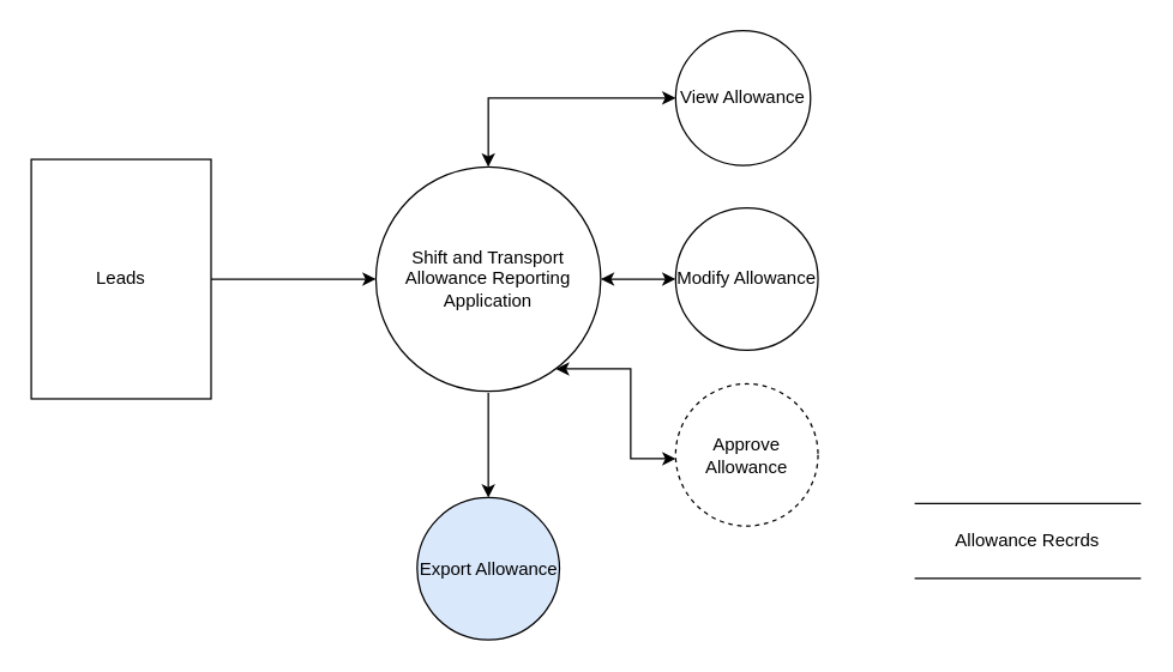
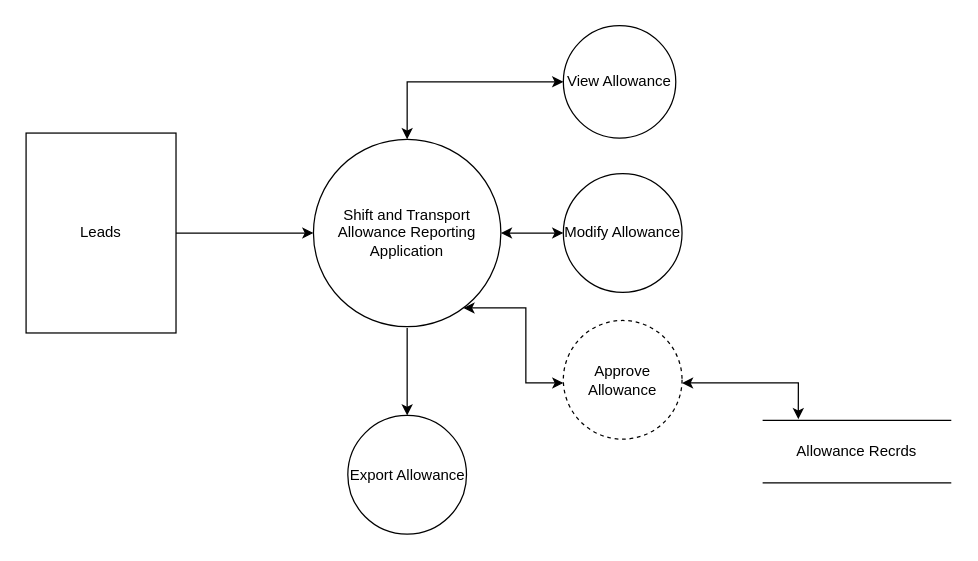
  <mxCell id="0" />
  <mxCell id="1" parent="0" />
  <mxCell id="2" style="edgeStyle=orthogonalEdgeStyle;rounded=0;orthogonalLoop=1;jettySize=auto;html=1;exitX=1;exitY=0.5;exitDx=0;exitDy=0;entryX=0;entryY=0.5;entryDx=0;entryDy=0;" edge="1" parent="1" source="3" target="4"><mxGeometry relative="1" as="geometry" /></mxCell>
  <mxCell id="3" value="Leads" style="rounded=0;whiteSpace=wrap;html=1;" vertex="1" parent="1"><mxGeometry x="20" y="106" width="120" height="160" as="geometry" /></mxCell>
  <mxCell id="4" value="Shift and Transport Allowance Reporting Application" style="ellipse;whiteSpace=wrap;html=1;aspect=fixed;" vertex="1" parent="1"><mxGeometry x="250" y="111" width="150" height="150" as="geometry" /></mxCell>
  <mxCell id="5" value="Allowance Recrds" style="shape=partialRectangle;whiteSpace=wrap;html=1;left=0;right=0;fillColor=none;" vertex="1" parent="1"><mxGeometry x="610" y="336" width="150" height="50" as="geometry" /></mxCell>
  <mxCell id="6" style="edgeStyle=orthogonalEdgeStyle;rounded=0;orthogonalLoop=1;jettySize=auto;html=1;entryX=0.5;entryY=0;entryDx=0;entryDy=0;startArrow=classic;startFill=1;endArrow=classic;endFill=1;" edge="1" parent="1" source="7" target="4"><mxGeometry relative="1" as="geometry" /></mxCell>
  <mxCell id="7" value="View Allowance" style="ellipse;whiteSpace=wrap;html=1;aspect=fixed;" vertex="1" parent="1"><mxGeometry x="450" y="20" width="90" height="90" as="geometry" /></mxCell>
  <mxCell id="8" style="edgeStyle=orthogonalEdgeStyle;rounded=0;orthogonalLoop=1;jettySize=auto;html=1;entryX=1;entryY=0.5;entryDx=0;entryDy=0;startArrow=classic;startFill=1;endArrow=classic;endFill=1;" edge="1" parent="1" source="9" target="4"><mxGeometry relative="1" as="geometry" /></mxCell>
  <mxCell id="9" value="Modify Allowance" style="ellipse;whiteSpace=wrap;html=1;aspect=fixed;" vertex="1" parent="1"><mxGeometry x="450" y="138.5" width="95" height="95" as="geometry" /></mxCell>
+ <mxCell id="10" style="edgeStyle=orthogonalEdgeStyle;rounded=0;orthogonalLoop=1;jettySize=auto;html=1;entryX=0.187;entryY=-0.02;entryDx=0;entryDy=0;entryPerimeter=0;startArrow=classic;startFill=1;" edge="1" parent="1" source="12" target="5"><mxGeometry relative="1" as="geometry"><Array as="points"><mxPoint x="638" y="306" /></Array></mxGeometry></mxCell>
  <mxCell id="11" style="edgeStyle=orthogonalEdgeStyle;rounded=0;orthogonalLoop=1;jettySize=auto;html=1;entryX=0.8;entryY=0.9;entryDx=0;entryDy=0;entryPerimeter=0;startArrow=classic;startFill=1;endArrow=classic;endFill=1;" edge="1" parent="1" source="12" target="4"><mxGeometry relative="1" as="geometry"><Array as="points"><mxPoint x="420" y="306" /><mxPoint x="420" y="246" /></Array></mxGeometry></mxCell>
  <mxCell id="12" value="Approve Allowance" style="ellipse;whiteSpace=wrap;html=1;aspect=fixed;dashed=1;" vertex="1" parent="1"><mxGeometry x="450" y="256" width="95" height="95" as="geometry" /></mxCell>
  <mxCell id="13" style="edgeStyle=orthogonalEdgeStyle;rounded=0;orthogonalLoop=1;jettySize=auto;html=1;startArrow=classic;startFill=1;endArrow=none;endFill=0;" edge="1" parent="1"><mxGeometry relative="1" as="geometry"><mxPoint x="325" y="262" as="targetPoint" /><mxPoint x="325" y="332" as="sourcePoint" /></mxGeometry></mxCell>
- <mxCell id="14" value="Export Allowance" style="ellipse;whiteSpace=wrap;html=1;aspect=fixed;fillColor=#dae8fc;" vertex="1" parent="1"><mxGeometry x="277.5" y="332" width="95" height="95" as="geometry" /></mxCell>
+ <mxCell id="14" value="Export Allowance" style="ellipse;whiteSpace=wrap;html=1;aspect=fixed;" vertex="1" parent="1"><mxGeometry x="277.5" y="332" width="95" height="95" as="geometry" /></mxCell>
